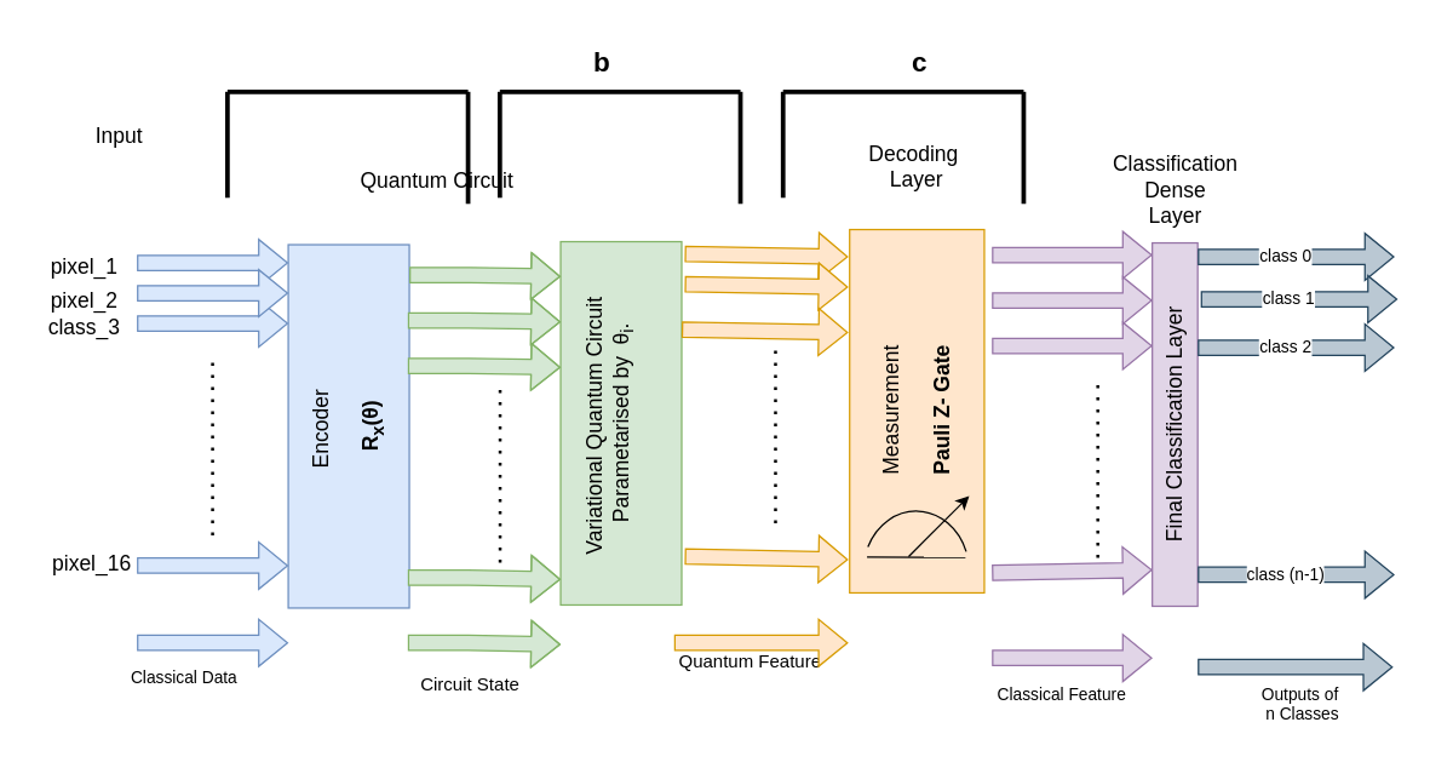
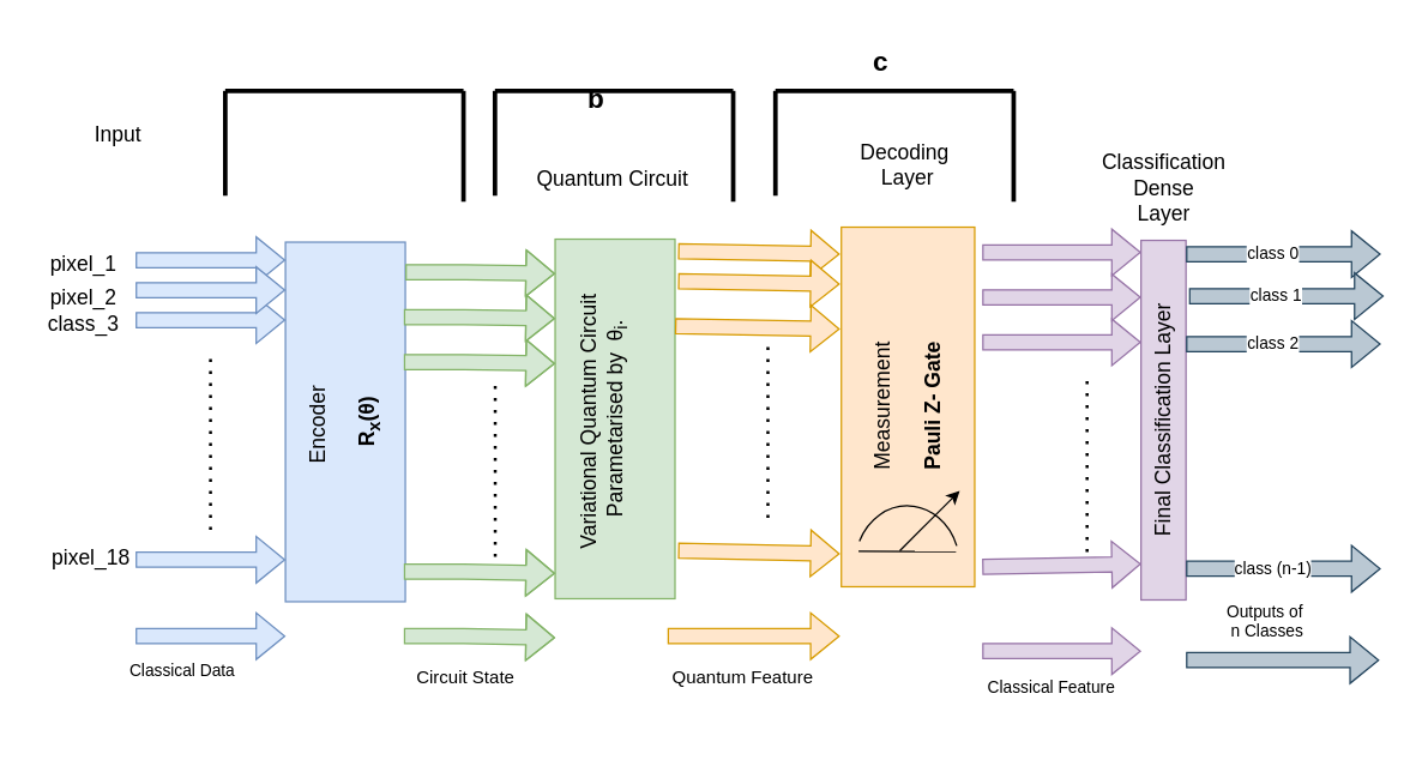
  <mxCell id="0" />
  <mxCell id="1" parent="0" />
  <mxCell id="2" value="&lt;font style=&quot;font-size: 14px;&quot;&gt;Encoder&amp;nbsp;&lt;/font&gt;&lt;div&gt;&lt;font style=&quot;font-size: 14px;&quot;&gt;&lt;br&gt;&lt;/font&gt;&lt;/div&gt;&lt;div&gt;&lt;b&gt;&lt;font style=&quot;font-size: 14px;&quot;&gt;R&lt;sub&gt;x&lt;/sub&gt;(θ)&lt;/font&gt;&lt;/b&gt;&lt;/div&gt;" style="rounded=0;whiteSpace=wrap;html=1;horizontal=0;fillColor=#dae8fc;strokeColor=#6c8ebf;" parent="1" vertex="1"><mxGeometry x="190" y="161" width="80" height="240" as="geometry" /></mxCell>
  <mxCell id="3" value="&lt;font style=&quot;font-size: 14px;&quot;&gt;Measurement&lt;/font&gt;&lt;div&gt;&lt;font style=&quot;font-size: 14px;&quot;&gt;&lt;br&gt;&lt;/font&gt;&lt;/div&gt;&lt;div&gt;&lt;b&gt;&lt;font style=&quot;font-size: 14px;&quot;&gt;Pauli Z- Gate&lt;/font&gt;&lt;/b&gt;&lt;/div&gt;" style="rounded=0;whiteSpace=wrap;html=1;horizontal=0;fillColor=#ffe6cc;strokeColor=#d79b00;" parent="1" vertex="1"><mxGeometry x="561" y="151" width="89" height="240" as="geometry" /></mxCell>
  <mxCell id="4" value="&lt;font style=&quot;font-size: 14px;&quot;&gt;Variational Quantum Circuit&amp;nbsp;&lt;/font&gt;&lt;div&gt;&lt;font style=&quot;font-size: 14px;&quot;&gt;Parametarised by &amp;nbsp;θ&lt;sub&gt;i&lt;/sub&gt;.&lt;/font&gt;&lt;/div&gt;&lt;div&gt;&lt;br&gt;&lt;/div&gt;" style="rounded=0;whiteSpace=wrap;html=1;horizontal=0;fillColor=#d5e8d4;strokeColor=#82b366;" parent="1" vertex="1"><mxGeometry x="370" y="159" width="80" height="240" as="geometry" /></mxCell>
  <mxCell id="5" value="" style="endArrow=classic;html=1;rounded=0;shape=flexArrow;fillColor=#dae8fc;strokeColor=#6c8ebf;" parent="1" edge="1"><mxGeometry relative="1" as="geometry"><mxPoint x="90" y="173" as="sourcePoint" /><mxPoint x="190" y="173" as="targetPoint" /></mxGeometry></mxCell>
  <mxCell id="6" value="" style="endArrow=classic;html=1;rounded=0;shape=flexArrow;fillColor=#dae8fc;strokeColor=#6c8ebf;" parent="1" edge="1"><mxGeometry relative="1" as="geometry"><mxPoint x="90" y="213" as="sourcePoint" /><mxPoint x="190" y="213" as="targetPoint" /></mxGeometry></mxCell>
  <mxCell id="7" value="" style="endArrow=classic;html=1;rounded=0;shape=flexArrow;fillColor=#dae8fc;strokeColor=#6c8ebf;" parent="1" edge="1"><mxGeometry relative="1" as="geometry"><mxPoint x="90" y="193" as="sourcePoint" /><mxPoint x="190" y="193" as="targetPoint" /></mxGeometry></mxCell>
  <mxCell id="8" value="" style="endArrow=classic;html=1;rounded=0;shape=flexArrow;fillColor=#dae8fc;strokeColor=#6c8ebf;" parent="1" edge="1"><mxGeometry relative="1" as="geometry"><mxPoint x="90" y="373" as="sourcePoint" /><mxPoint x="190" y="373" as="targetPoint" /></mxGeometry></mxCell>
  <mxCell id="9" value="Classical Data" style="edgeLabel;resizable=0;html=1;;align=center;verticalAlign=middle;" parent="8" connectable="0" vertex="1"><mxGeometry relative="1" as="geometry"><mxPoint x="-20" y="73" as="offset" /></mxGeometry></mxCell>
  <mxCell id="10" value="" style="endArrow=classic;html=1;rounded=0;shape=flexArrow;fillColor=#ffe6cc;strokeColor=#d79b00;" parent="1" edge="1"><mxGeometry relative="1" as="geometry"><mxPoint x="452" y="167" as="sourcePoint" /><mxPoint x="560" y="169" as="targetPoint" /></mxGeometry></mxCell>
  <mxCell id="11" value="" style="endArrow=none;dashed=1;html=1;dashPattern=1 3;strokeWidth=2;rounded=0;" parent="1" edge="1"><mxGeometry width="50" height="50" relative="1" as="geometry"><mxPoint x="330" y="371" as="sourcePoint" /><mxPoint x="330" y="251" as="targetPoint" /></mxGeometry></mxCell>
  <mxCell id="12" value="" style="endArrow=none;dashed=1;html=1;dashPattern=1 3;strokeWidth=2;rounded=0;" parent="1" edge="1"><mxGeometry width="50" height="50" relative="1" as="geometry"><mxPoint x="140" y="353" as="sourcePoint" /><mxPoint x="140" y="233" as="targetPoint" /></mxGeometry></mxCell>
  <mxCell id="13" value="" style="endArrow=none;dashed=1;html=1;dashPattern=1 3;strokeWidth=2;rounded=0;" parent="1" edge="1"><mxGeometry width="50" height="50" relative="1" as="geometry"><mxPoint x="512" y="345" as="sourcePoint" /><mxPoint x="512" y="225" as="targetPoint" /><Array as="points"><mxPoint x="512" y="297" /></Array></mxGeometry></mxCell>
  <mxCell id="14" value="" style="endArrow=classic;html=1;rounded=0;shape=flexArrow;fillColor=#e1d5e7;strokeColor=#9673a6;" parent="1" edge="1"><mxGeometry relative="1" as="geometry"><mxPoint x="655" y="167.82" as="sourcePoint" /><mxPoint x="761" y="167.82" as="targetPoint" /></mxGeometry></mxCell>
  <mxCell id="15" value="" style="endArrow=classic;html=1;rounded=0;shape=flexArrow;fillColor=#e1d5e7;strokeColor=#9673a6;" parent="1" edge="1"><mxGeometry relative="1" as="geometry"><mxPoint x="655" y="197.82" as="sourcePoint" /><mxPoint x="761" y="197.82" as="targetPoint" /></mxGeometry></mxCell>
  <mxCell id="16" value="" style="endArrow=classic;html=1;rounded=0;shape=flexArrow;fillColor=#e1d5e7;strokeColor=#9673a6;" parent="1" edge="1"><mxGeometry relative="1" as="geometry"><mxPoint x="655" y="377.82" as="sourcePoint" /><mxPoint x="761" y="375.82" as="targetPoint" /></mxGeometry></mxCell>
  <mxCell id="17" value="Classical Feature" style="edgeLabel;resizable=0;html=1;;align=center;verticalAlign=middle;" parent="16" connectable="0" vertex="1"><mxGeometry relative="1" as="geometry"><mxPoint x="-7" y="81" as="offset" /></mxGeometry></mxCell>
  <mxCell id="18" value="&lt;font style=&quot;font-size: 14px;&quot;&gt;Final Classification Layer&lt;/font&gt;" style="rounded=0;whiteSpace=wrap;html=1;horizontal=0;fillColor=#e1d5e7;strokeColor=#9673a6;" parent="1" vertex="1"><mxGeometry x="761" y="159.82" width="30" height="240" as="geometry" /></mxCell>
  <mxCell id="19" value="" style="endArrow=classic;html=1;rounded=0;shape=flexArrow;fillColor=#d5e8d4;strokeColor=#82b366;" parent="1" edge="1"><mxGeometry relative="1" as="geometry"><mxPoint x="270" y="181" as="sourcePoint" /><mxPoint x="370" y="182" as="targetPoint" /><Array as="points"><mxPoint x="310" y="181" /></Array></mxGeometry></mxCell>
  <mxCell id="20" value="" style="verticalLabelPosition=bottom;verticalAlign=top;html=1;shape=mxgraph.basic.arc;startAngle=0.317;endAngle=0.696;direction=west;" parent="1" vertex="1"><mxGeometry x="570" y="337" width="70" height="80" as="geometry" /></mxCell>
  <mxCell id="21" value="" style="endArrow=classic;html=1;rounded=0;" parent="1" edge="1"><mxGeometry width="50" height="50" relative="1" as="geometry"><mxPoint x="600" y="367" as="sourcePoint" /><mxPoint x="640" y="327" as="targetPoint" /></mxGeometry></mxCell>
  <mxCell id="22" value="" style="endArrow=none;html=1;rounded=0;entryX=1.021;entryY=0.792;entryDx=0;entryDy=0;entryPerimeter=0;" parent="1" edge="1"><mxGeometry width="50" height="50" relative="1" as="geometry"><mxPoint x="572.48" y="367.41" as="sourcePoint" /><mxPoint x="637.52" y="367.49" as="targetPoint" /></mxGeometry></mxCell>
  <mxCell id="23" value="" style="shape=flexArrow;endArrow=classic;html=1;rounded=0;fillColor=#bac8d3;strokeColor=#23445d;" parent="1" edge="1"><mxGeometry x="-0.102" width="50" height="50" relative="1" as="geometry"><mxPoint x="791" y="440" as="sourcePoint" /><mxPoint x="920" y="440" as="targetPoint" /><mxPoint as="offset" /></mxGeometry></mxCell>
  <mxCell id="24" value="&lt;font style=&quot;font-size: 14px;&quot;&gt;Input&amp;nbsp;&lt;/font&gt;" style="text;html=1;align=center;verticalAlign=middle;resizable=0;points=[];autosize=1;strokeColor=none;fillColor=none;" parent="1" vertex="1"><mxGeometry x="50" y="74" width="60" height="30" as="geometry" /></mxCell>
- <mxCell id="25" value="&lt;font style=&quot;font-size: 14px;&quot;&gt;Quantum Circuit&amp;nbsp;&lt;/font&gt;" style="text;html=1;align=center;verticalAlign=middle;resizable=0;points=[];autosize=1;strokeColor=none;fillColor=none;" parent="1" vertex="1"><mxGeometry x="225" y="104" width="130" height="30" as="geometry" /></mxCell>
+ <mxCell id="25" value="&lt;font style=&quot;font-size: 14px;&quot;&gt;Quantum Circuit&amp;nbsp;&lt;/font&gt;" style="text;html=1;align=center;verticalAlign=middle;resizable=0;points=[];autosize=1;strokeColor=none;fillColor=none;" parent="1" vertex="1"><mxGeometry x="345" y="104" width="130" height="30" as="geometry" /></mxCell>
  <mxCell id="26" value="&lt;font style=&quot;font-size: 14px;&quot;&gt;Decoding&amp;nbsp;&lt;/font&gt;&lt;div&gt;&lt;font style=&quot;font-size: 14px;&quot;&gt;Layer&lt;/font&gt;&lt;/div&gt;" style="text;html=1;align=center;verticalAlign=middle;resizable=0;points=[];autosize=1;strokeColor=none;fillColor=none;" parent="1" vertex="1"><mxGeometry x="560" y="84" width="90" height="50" as="geometry" /></mxCell>
  <mxCell id="27" value="&lt;font style=&quot;font-size: 14px;&quot;&gt;Classification&lt;/font&gt;&lt;div&gt;&lt;font style=&quot;font-size: 14px;&quot;&gt;Dense&lt;br&gt;&lt;/font&gt;&lt;div&gt;&lt;font style=&quot;font-size: 14px;&quot;&gt;Layer&lt;/font&gt;&lt;/div&gt;&lt;/div&gt;" style="text;html=1;align=center;verticalAlign=middle;resizable=0;points=[];autosize=1;strokeColor=none;fillColor=none;" parent="1" vertex="1"><mxGeometry x="720" y="89.82" width="112" height="70" as="geometry" /></mxCell>
  <mxCell id="28" value="" style="endArrow=none;dashed=1;html=1;dashPattern=1 3;strokeWidth=2;rounded=0;" parent="1" edge="1"><mxGeometry width="50" height="50" relative="1" as="geometry"><mxPoint x="725" y="367.82" as="sourcePoint" /><mxPoint x="725" y="247.82" as="targetPoint" /></mxGeometry></mxCell>
- <mxCell id="29" value="Quantum Feature" style="text;html=1;align=center;verticalAlign=middle;resizable=0;points=[];autosize=1;strokeColor=none;fillColor=none;" parent="1" vertex="1"><mxGeometry x="432" y="423" width="126" height="28" as="geometry" /></mxCell>
+ <mxCell id="29" value="Quantum Feature" style="text;html=1;align=center;verticalAlign=middle;resizable=0;points=[];autosize=1;strokeColor=none;fillColor=none;" parent="1" vertex="1"><mxGeometry x="432" y="438" width="126" height="28" as="geometry" /></mxCell>
  <mxCell id="30" value="" style="endArrow=classic;html=1;rounded=0;shape=flexArrow;fillColor=#e1d5e7;strokeColor=#9673a6;" parent="1" edge="1"><mxGeometry relative="1" as="geometry"><mxPoint x="655" y="227.82" as="sourcePoint" /><mxPoint x="761" y="227.82" as="targetPoint" /></mxGeometry></mxCell>
  <mxCell id="31" value="" style="endArrow=classic;html=1;rounded=0;shape=flexArrow;fillColor=#e1d5e7;strokeColor=#9673a6;" parent="1" edge="1"><mxGeometry relative="1" as="geometry"><mxPoint x="655" y="434" as="sourcePoint" /><mxPoint x="761" y="434" as="targetPoint" /></mxGeometry></mxCell>
  <mxCell id="32" value="" style="endArrow=classic;html=1;rounded=0;shape=flexArrow;fillColor=#ffe6cc;strokeColor=#d79b00;" parent="1" edge="1"><mxGeometry relative="1" as="geometry"><mxPoint x="445" y="424" as="sourcePoint" /><mxPoint x="560" y="424" as="targetPoint" /></mxGeometry></mxCell>
  <mxCell id="33" value="" style="endArrow=classic;html=1;rounded=0;shape=flexArrow;fillColor=#ffe6cc;strokeColor=#d79b00;" parent="1" edge="1"><mxGeometry relative="1" as="geometry"><mxPoint x="452" y="187" as="sourcePoint" /><mxPoint x="560" y="189" as="targetPoint" /></mxGeometry></mxCell>
  <mxCell id="34" value="" style="endArrow=classic;html=1;rounded=0;shape=flexArrow;fillColor=#ffe6cc;strokeColor=#d79b00;" parent="1" edge="1"><mxGeometry relative="1" as="geometry"><mxPoint x="450" y="217" as="sourcePoint" /><mxPoint x="560" y="219" as="targetPoint" /></mxGeometry></mxCell>
  <mxCell id="35" value="" style="endArrow=classic;html=1;rounded=0;shape=flexArrow;fillColor=#ffe6cc;strokeColor=#d79b00;" parent="1" edge="1"><mxGeometry relative="1" as="geometry"><mxPoint x="452" y="367" as="sourcePoint" /><mxPoint x="560" y="369" as="targetPoint" /></mxGeometry></mxCell>
  <mxCell id="36" value="" style="endArrow=classic;html=1;rounded=0;shape=flexArrow;fillColor=#d5e8d4;strokeColor=#82b366;" parent="1" edge="1"><mxGeometry relative="1" as="geometry"><mxPoint x="269" y="211" as="sourcePoint" /><mxPoint x="370" y="212" as="targetPoint" /><Array as="points"><mxPoint x="309" y="211" /></Array></mxGeometry></mxCell>
  <mxCell id="37" value="" style="endArrow=classic;html=1;rounded=0;shape=flexArrow;fillColor=#d5e8d4;strokeColor=#82b366;" parent="1" edge="1"><mxGeometry relative="1" as="geometry"><mxPoint x="269" y="241" as="sourcePoint" /><mxPoint x="370" y="242" as="targetPoint" /><Array as="points"><mxPoint x="309" y="241" /></Array></mxGeometry></mxCell>
  <mxCell id="38" value="" style="endArrow=classic;html=1;rounded=0;shape=flexArrow;fillColor=#d5e8d4;strokeColor=#82b366;" parent="1" edge="1"><mxGeometry relative="1" as="geometry"><mxPoint x="269" y="381" as="sourcePoint" /><mxPoint x="370" y="382" as="targetPoint" /><Array as="points"><mxPoint x="309" y="381" /></Array></mxGeometry></mxCell>
  <mxCell id="39" value="Circuit State" style="text;html=1;align=center;verticalAlign=middle;resizable=0;points=[];autosize=1;strokeColor=none;fillColor=none;" parent="1" vertex="1"><mxGeometry x="254" y="438" width="112" height="28" as="geometry" /></mxCell>
  <mxCell id="40" value="&lt;font style=&quot;font-size: 14px;&quot;&gt;pixel_1&lt;/font&gt;" style="text;html=1;align=center;verticalAlign=middle;resizable=0;points=[];autosize=1;strokeColor=none;fillColor=none;" parent="1" vertex="1"><mxGeometry x="20" y="161" width="70" height="30" as="geometry" /></mxCell>
  <mxCell id="41" value="&lt;font style=&quot;font-size: 14px;&quot;&gt;pixel_2&lt;/font&gt;" style="text;html=1;align=center;verticalAlign=middle;resizable=0;points=[];autosize=1;strokeColor=none;fillColor=none;" parent="1" vertex="1"><mxGeometry x="20" y="183" width="70" height="30" as="geometry" /></mxCell>
  <mxCell id="42" value="&lt;font style=&quot;font-size: 14px;&quot;&gt;class_3&lt;/font&gt;" style="text;html=1;align=center;verticalAlign=middle;resizable=0;points=[];autosize=1;strokeColor=none;fillColor=none;" parent="1" vertex="1"><mxGeometry x="20" y="201" width="70" height="30" as="geometry" /></mxCell>
- <mxCell id="43" value="&lt;font style=&quot;font-size: 14px;&quot;&gt;pixel_16&lt;/font&gt;" style="text;html=1;align=center;verticalAlign=middle;resizable=0;points=[];autosize=1;strokeColor=none;fillColor=none;" parent="1" vertex="1"><mxGeometry x="20" y="357" width="80" height="30" as="geometry" /></mxCell>
+ <mxCell id="43" value="&lt;font style=&quot;font-size: 14px;&quot;&gt;pixel_18&lt;/font&gt;" style="text;html=1;align=center;verticalAlign=middle;resizable=0;points=[];autosize=1;strokeColor=none;fillColor=none;" parent="1" vertex="1"><mxGeometry x="20" y="357" width="80" height="30" as="geometry" /></mxCell>
  <mxCell id="44" value="class 0" style="shape=flexArrow;endArrow=classic;html=1;rounded=0;fillColor=#bac8d3;strokeColor=#23445d;" edge="1" parent="1"><mxGeometry x="-0.111" width="50" height="50" relative="1" as="geometry"><mxPoint x="791" y="169" as="sourcePoint" /><mxPoint x="921" y="169" as="targetPoint" /><mxPoint as="offset" /></mxGeometry></mxCell>
  <mxCell id="45" value="class 1" style="shape=flexArrow;endArrow=classic;html=1;rounded=0;fillColor=#bac8d3;strokeColor=#23445d;" edge="1" parent="1"><mxGeometry x="-0.111" width="50" height="50" relative="1" as="geometry"><mxPoint x="793" y="197" as="sourcePoint" /><mxPoint x="923" y="197" as="targetPoint" /><mxPoint as="offset" /></mxGeometry></mxCell>
  <mxCell id="46" value="class 2" style="shape=flexArrow;endArrow=classic;html=1;rounded=0;fillColor=#bac8d3;strokeColor=#23445d;" edge="1" parent="1"><mxGeometry x="-0.111" width="50" height="50" relative="1" as="geometry"><mxPoint x="791" y="229" as="sourcePoint" /><mxPoint x="921" y="229" as="targetPoint" /><mxPoint as="offset" /></mxGeometry></mxCell>
  <mxCell id="47" value="class (n-1)" style="shape=flexArrow;endArrow=classic;html=1;rounded=0;fillColor=#bac8d3;strokeColor=#23445d;" edge="1" parent="1"><mxGeometry x="-0.111" width="50" height="50" relative="1" as="geometry"><mxPoint x="791" y="379" as="sourcePoint" /><mxPoint x="921" y="379" as="targetPoint" /><mxPoint as="offset" /></mxGeometry></mxCell>
- <mxCell id="48" value="&lt;span style=&quot;font-size: 11px; background-color: rgb(255, 255, 255);&quot;&gt;Outputs of&amp;nbsp;&lt;/span&gt;&lt;div style=&quot;font-size: 11px; background-color: rgb(255, 255, 255);&quot;&gt;n Classes&lt;/div&gt;" style="text;html=1;align=center;verticalAlign=middle;resizable=0;points=[];autosize=1;strokeColor=none;fillColor=none;" vertex="1" parent="1"><mxGeometry x="818" y="443" width="84" height="42" as="geometry" /></mxCell>
+ <mxCell id="48" value="&lt;span style=&quot;font-size: 11px; background-color: rgb(255, 255, 255);&quot;&gt;Outputs of&amp;nbsp;&lt;/span&gt;&lt;div style=&quot;font-size: 11px; background-color: rgb(255, 255, 255);&quot;&gt;n Classes&lt;/div&gt;" style="text;html=1;align=center;verticalAlign=middle;resizable=0;points=[];autosize=1;strokeColor=none;fillColor=none;" vertex="1" parent="1"><mxGeometry x="803" y="393" width="84" height="42" as="geometry" /></mxCell>
  <mxCell id="49" value="" style="endArrow=classic;html=1;rounded=0;shape=flexArrow;fillColor=#dae8fc;strokeColor=#6c8ebf;" edge="1" parent="1"><mxGeometry relative="1" as="geometry"><mxPoint x="90" y="424" as="sourcePoint" /><mxPoint x="190" y="424" as="targetPoint" /></mxGeometry></mxCell>
  <mxCell id="50" value="" style="endArrow=classic;html=1;rounded=0;shape=flexArrow;fillColor=#d5e8d4;strokeColor=#82b366;" edge="1" parent="1"><mxGeometry relative="1" as="geometry"><mxPoint x="269" y="424" as="sourcePoint" /><mxPoint x="370" y="425" as="targetPoint" /><Array as="points"><mxPoint x="309" y="424" /></Array></mxGeometry></mxCell>
  <mxCell id="51" value="" style="endArrow=none;html=1;rounded=0;strokeWidth=3;" edge="1" parent="1"><mxGeometry width="50" height="50" relative="1" as="geometry"><mxPoint x="329.83" y="60" as="sourcePoint" /><mxPoint x="488.83" y="60" as="targetPoint" /></mxGeometry></mxCell>
  <mxCell id="52" value="" style="endArrow=none;html=1;rounded=0;strokeWidth=3;" edge="1" parent="1"><mxGeometry width="50" height="50" relative="1" as="geometry"><mxPoint x="329.83" y="60" as="sourcePoint" /><mxPoint x="329.83" y="130" as="targetPoint" /></mxGeometry></mxCell>
  <mxCell id="53" value="" style="endArrow=none;html=1;rounded=0;strokeWidth=3;" edge="1" parent="1"><mxGeometry width="50" height="50" relative="1" as="geometry"><mxPoint x="488.83" y="134" as="sourcePoint" /><mxPoint x="488.83" y="60" as="targetPoint" /></mxGeometry></mxCell>
  <mxCell id="54" value="" style="endArrow=none;html=1;rounded=0;strokeWidth=3;" edge="1" parent="1"><mxGeometry width="50" height="50" relative="1" as="geometry"><mxPoint x="149.83" y="60" as="sourcePoint" /><mxPoint x="308.83" y="60" as="targetPoint" /></mxGeometry></mxCell>
  <mxCell id="55" value="" style="endArrow=none;html=1;rounded=0;strokeWidth=3;" edge="1" parent="1"><mxGeometry width="50" height="50" relative="1" as="geometry"><mxPoint x="149.83" y="60" as="sourcePoint" /><mxPoint x="149.83" y="130" as="targetPoint" /></mxGeometry></mxCell>
  <mxCell id="56" value="" style="endArrow=none;html=1;rounded=0;strokeWidth=3;" edge="1" parent="1"><mxGeometry width="50" height="50" relative="1" as="geometry"><mxPoint x="308.83" y="134" as="sourcePoint" /><mxPoint x="308.83" y="60" as="targetPoint" /></mxGeometry></mxCell>
  <mxCell id="57" value="" style="endArrow=none;html=1;rounded=0;strokeWidth=3;" edge="1" parent="1"><mxGeometry width="50" height="50" relative="1" as="geometry"><mxPoint x="517" y="60" as="sourcePoint" /><mxPoint x="676" y="60" as="targetPoint" /></mxGeometry></mxCell>
  <mxCell id="58" value="" style="endArrow=none;html=1;rounded=0;strokeWidth=3;" edge="1" parent="1"><mxGeometry width="50" height="50" relative="1" as="geometry"><mxPoint x="517" y="60" as="sourcePoint" /><mxPoint x="517" y="130" as="targetPoint" /></mxGeometry></mxCell>
  <mxCell id="59" value="" style="endArrow=none;html=1;rounded=0;strokeWidth=3;" edge="1" parent="1"><mxGeometry width="50" height="50" relative="1" as="geometry"><mxPoint x="676" y="134" as="sourcePoint" /><mxPoint x="676" y="60" as="targetPoint" /></mxGeometry></mxCell>
- <mxCell id="60" value="&lt;font style=&quot;font-size: 18px;&quot;&gt;&lt;b&gt;b&lt;/b&gt;&lt;/font&gt;" style="text;html=1;align=center;verticalAlign=middle;resizable=0;points=[];autosize=1;strokeColor=none;fillColor=none;" vertex="1" parent="1"><mxGeometry x="376" y="20" width="42" height="42" as="geometry" /></mxCell>
- <mxCell id="61" value="&lt;font style=&quot;font-size: 18px;&quot;&gt;&lt;b&gt;c&lt;/b&gt;&lt;/font&gt;" style="text;html=1;align=center;verticalAlign=middle;resizable=0;points=[];autosize=1;strokeColor=none;fillColor=none;" vertex="1" parent="1"><mxGeometry x="586" y="20" width="42" height="42" as="geometry" /></mxCell>
+ <mxCell id="60" value="&lt;font style=&quot;font-size: 18px;&quot;&gt;&lt;b&gt;b&lt;/b&gt;&lt;/font&gt;" style="text;html=1;align=center;verticalAlign=middle;resizable=0;points=[];autosize=1;strokeColor=none;fillColor=none;" vertex="1" parent="1"><mxGeometry x="376" y="45" width="42" height="42" as="geometry" /></mxCell>
+ <mxCell id="61" value="&lt;font style=&quot;font-size: 18px;&quot;&gt;&lt;b&gt;c&lt;/b&gt;&lt;/font&gt;" style="text;html=1;align=center;verticalAlign=middle;resizable=0;points=[];autosize=1;strokeColor=none;fillColor=none;" vertex="1" parent="1"><mxGeometry x="566" y="20" width="42" height="42" as="geometry" /></mxCell>
